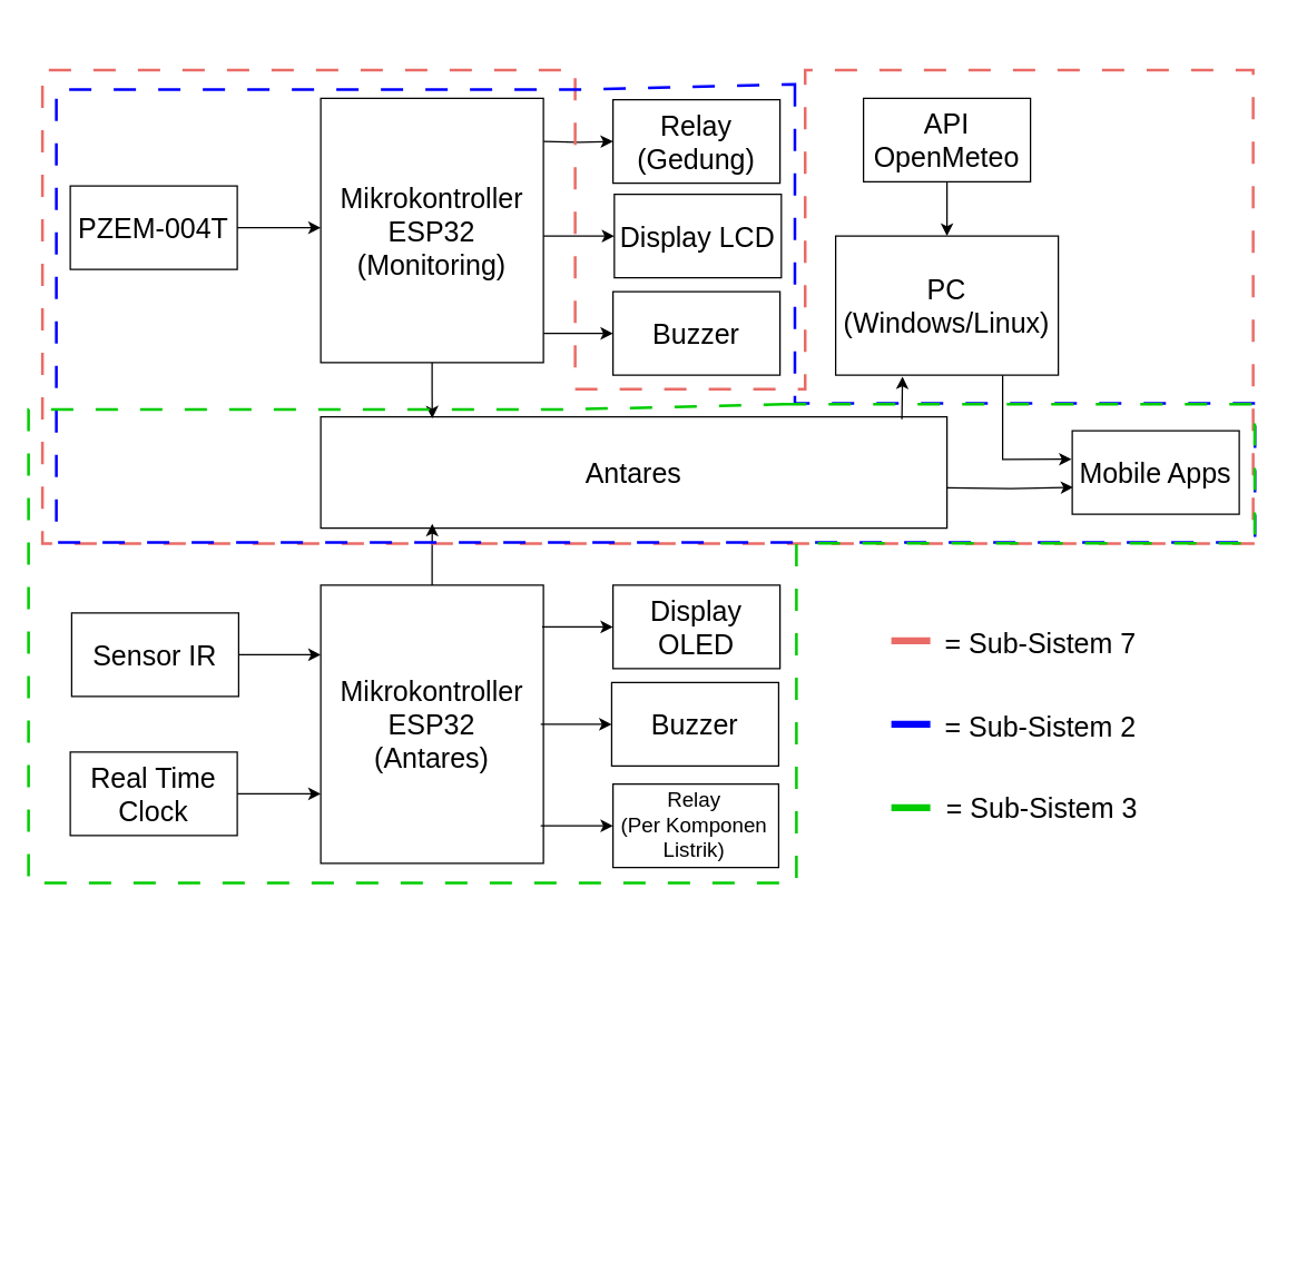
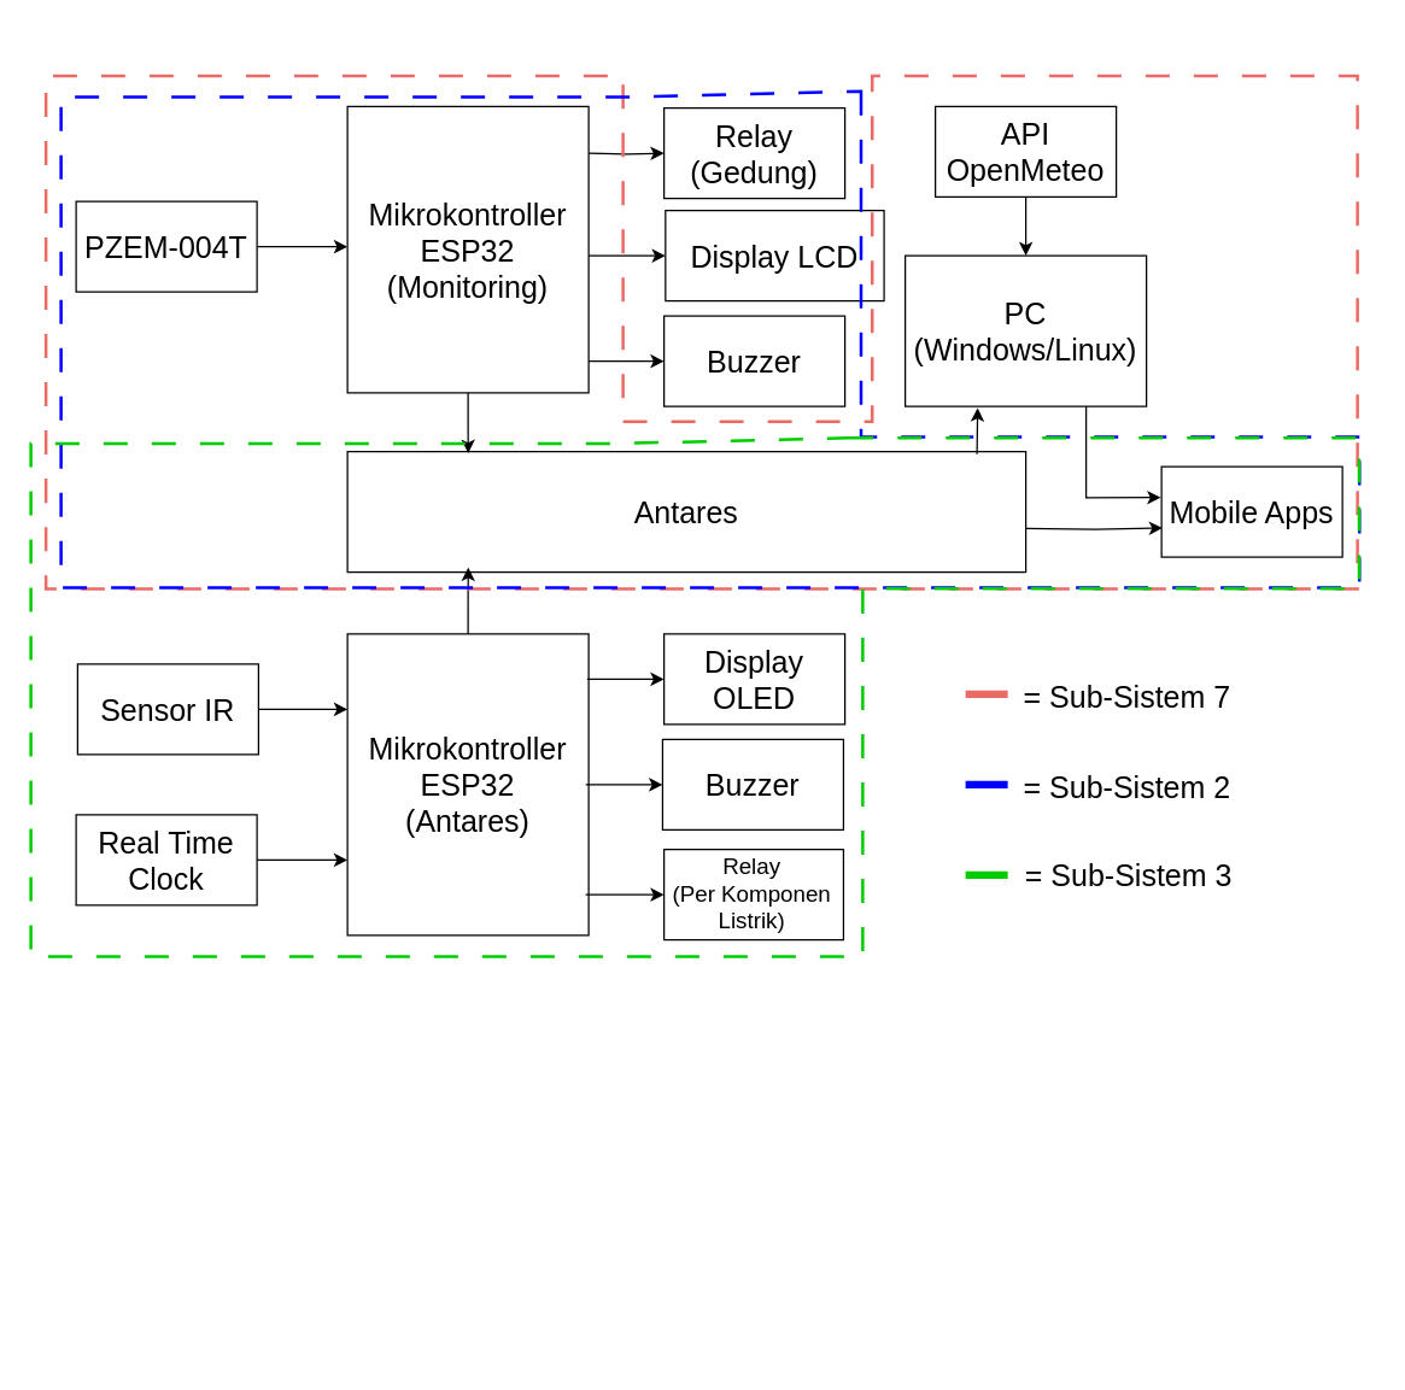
  <mxCell id="0" />
  <mxCell id="1" parent="0" />
  <mxCell id="2" value="" style="edgeStyle=orthogonalEdgeStyle;rounded=0;orthogonalLoop=1;jettySize=auto;html=1;fontSize=20;" edge="1" parent="1" source="3"><mxGeometry relative="1" as="geometry"><mxPoint x="230" y="163" as="targetPoint" /></mxGeometry></mxCell>
  <mxCell id="3" value="PZEM-004T" style="rounded=0;whiteSpace=wrap;html=1;fontSize=20;" vertex="1" parent="1"><mxGeometry x="50" y="133" width="120" height="60" as="geometry" /></mxCell>
  <mxCell id="4" style="edgeStyle=orthogonalEdgeStyle;rounded=0;orthogonalLoop=1;jettySize=auto;html=1;entryX=0;entryY=0.25;entryDx=0;entryDy=0;fontSize=20;" edge="1" parent="1" source="5" target="6"><mxGeometry relative="1" as="geometry" /></mxCell>
  <mxCell id="5" value="Sensor IR" style="rounded=0;whiteSpace=wrap;html=1;fontSize=20;" vertex="1" parent="1"><mxGeometry x="51" y="440" width="120" height="60" as="geometry" /></mxCell>
  <mxCell id="6" value="Mikrokontroller ESP32&lt;div&gt;(Antares)&lt;/div&gt;" style="rounded=0;whiteSpace=wrap;html=1;fontSize=20;" vertex="1" parent="1"><mxGeometry x="230" y="420" width="160" height="200" as="geometry" /></mxCell>
  <mxCell id="7" style="edgeStyle=orthogonalEdgeStyle;rounded=0;orthogonalLoop=1;jettySize=auto;html=1;entryX=0;entryY=0.75;entryDx=0;entryDy=0;fontSize=20;" edge="1" parent="1" source="8" target="6"><mxGeometry relative="1" as="geometry" /></mxCell>
  <mxCell id="8" value="Real Time Clock" style="rounded=0;whiteSpace=wrap;html=1;fontSize=20;" vertex="1" parent="1"><mxGeometry x="50" y="540" width="120" height="60" as="geometry" /></mxCell>
  <mxCell id="9" value="" style="edgeStyle=orthogonalEdgeStyle;rounded=0;orthogonalLoop=1;jettySize=auto;html=1;exitX=1;exitY=0.763;exitDx=0;exitDy=0;exitPerimeter=0;entryX=0.006;entryY=0.844;entryDx=0;entryDy=0;entryPerimeter=0;fontSize=20;" edge="1" parent="1"><mxGeometry relative="1" as="geometry"><mxPoint x="680" y="350.04" as="sourcePoint" /><mxPoint x="770.72" y="349.64" as="targetPoint" /></mxGeometry></mxCell>
  <mxCell id="10" value="Antares" style="whiteSpace=wrap;html=1;rounded=0;fontSize=20;" vertex="1" parent="1"><mxGeometry x="230" y="299" width="450" height="80" as="geometry" /></mxCell>
  <mxCell id="11" style="edgeStyle=orthogonalEdgeStyle;rounded=0;orthogonalLoop=1;jettySize=auto;html=1;exitX=0.75;exitY=1;exitDx=0;exitDy=0;entryX=-0.004;entryY=0.341;entryDx=0;entryDy=0;entryPerimeter=0;fontSize=20;" edge="1" parent="1" source="12" target="28"><mxGeometry relative="1" as="geometry" /></mxCell>
  <mxCell id="12" value="PC&lt;div&gt;(Windows/Linux)&lt;/div&gt;" style="rounded=0;whiteSpace=wrap;html=1;fontSize=20;" vertex="1" parent="1"><mxGeometry x="600" y="169" width="160" height="100" as="geometry" /></mxCell>
  <mxCell id="13" value="" style="edgeStyle=orthogonalEdgeStyle;rounded=0;orthogonalLoop=1;jettySize=auto;html=1;fontSize=20;" edge="1" parent="1" source="14" target="12"><mxGeometry relative="1" as="geometry" /></mxCell>
  <mxCell id="14" value="API OpenMeteo" style="rounded=0;whiteSpace=wrap;html=1;fontSize=20;" vertex="1" parent="1"><mxGeometry x="620" y="70" width="120" height="60" as="geometry" /></mxCell>
  <mxCell id="15" value="Buzzer" style="rounded=0;whiteSpace=wrap;html=1;fontSize=20;" vertex="1" parent="1"><mxGeometry x="440" y="209" width="120" height="60" as="geometry" /></mxCell>
  <mxCell id="16" style="edgeStyle=orthogonalEdgeStyle;rounded=0;orthogonalLoop=1;jettySize=auto;html=1;entryX=0.992;entryY=0.578;entryDx=0;entryDy=0;entryPerimeter=0;startArrow=classic;startFill=1;endArrow=none;endFill=0;fontSize=20;" edge="1" parent="1" source="15"><mxGeometry relative="1" as="geometry"><mxPoint x="389.04" y="238.98" as="targetPoint" /></mxGeometry></mxCell>
  <mxCell id="17" value="Relay&lt;br&gt;(Gedung)" style="rounded=0;whiteSpace=wrap;html=1;fontSize=20;" vertex="1" parent="1"><mxGeometry x="440" y="71" width="120" height="60" as="geometry" /></mxCell>
  <mxCell id="18" style="edgeStyle=orthogonalEdgeStyle;rounded=0;orthogonalLoop=1;jettySize=auto;html=1;entryX=0;entryY=0.5;entryDx=0;entryDy=0;fontSize=20;" edge="1" parent="1" target="17"><mxGeometry relative="1" as="geometry"><mxPoint x="390" y="101" as="sourcePoint" /></mxGeometry></mxCell>
  <mxCell id="19" value="Mikrokontroller ESP32&lt;div&gt;(Monitoring)&lt;/div&gt;" style="rounded=0;whiteSpace=wrap;html=1;fontSize=20;" vertex="1" parent="1"><mxGeometry x="230" y="70" width="160" height="190" as="geometry" /></mxCell>
- <mxCell id="20" value="Display LCD" style="rounded=0;whiteSpace=wrap;html=1;fontSize=20;" vertex="1" parent="1"><mxGeometry x="440.96" y="139" width="120" height="60" as="geometry" /></mxCell>
+ <mxCell id="20" value="Display LCD" style="rounded=0;whiteSpace=wrap;html=1;fontSize=20;" vertex="1" parent="1"><mxGeometry x="440.96" y="139" width="145" height="60" as="geometry" /></mxCell>
  <mxCell id="21" style="edgeStyle=orthogonalEdgeStyle;rounded=0;orthogonalLoop=1;jettySize=auto;html=1;entryX=0.992;entryY=0.578;entryDx=0;entryDy=0;entryPerimeter=0;startArrow=classic;startFill=1;endArrow=none;endFill=0;fontSize=20;" edge="1" parent="1" source="20"><mxGeometry relative="1" as="geometry"><mxPoint x="390" y="168.98" as="targetPoint" /></mxGeometry></mxCell>
  <mxCell id="22" value="Buzzer" style="rounded=0;whiteSpace=wrap;html=1;fontSize=20;" vertex="1" parent="1"><mxGeometry x="439.04" y="490" width="120" height="60" as="geometry" /></mxCell>
  <mxCell id="23" style="edgeStyle=orthogonalEdgeStyle;rounded=0;orthogonalLoop=1;jettySize=auto;html=1;entryX=0.992;entryY=0.578;entryDx=0;entryDy=0;entryPerimeter=0;startArrow=classic;startFill=1;endArrow=none;endFill=0;fontSize=20;" edge="1" parent="1" source="22"><mxGeometry relative="1" as="geometry"><mxPoint x="388.08" y="519.98" as="targetPoint" /></mxGeometry></mxCell>
  <mxCell id="24" value="" style="rounded=0;whiteSpace=wrap;html=1;fontSize=20;" vertex="1" parent="1"><mxGeometry x="440" y="563" width="119.04" height="60" as="geometry" /></mxCell>
  <mxCell id="25" style="edgeStyle=orthogonalEdgeStyle;rounded=0;orthogonalLoop=1;jettySize=auto;html=1;entryX=0.992;entryY=0.578;entryDx=0;entryDy=0;entryPerimeter=0;startArrow=classic;startFill=1;endArrow=none;endFill=0;fontSize=20;" edge="1" parent="1" source="24"><mxGeometry relative="1" as="geometry"><mxPoint x="388.04" y="593" as="targetPoint" /></mxGeometry></mxCell>
  <mxCell id="26" value="Display OLED" style="rounded=0;whiteSpace=wrap;html=1;fontSize=20;" vertex="1" parent="1"><mxGeometry x="440" y="420" width="120" height="60" as="geometry" /></mxCell>
  <mxCell id="27" style="edgeStyle=orthogonalEdgeStyle;rounded=0;orthogonalLoop=1;jettySize=auto;html=1;entryX=0.992;entryY=0.578;entryDx=0;entryDy=0;entryPerimeter=0;startArrow=classic;startFill=1;endArrow=none;endFill=0;fontSize=20;" edge="1" parent="1" source="26"><mxGeometry relative="1" as="geometry"><mxPoint x="389.04" y="449.98" as="targetPoint" /></mxGeometry></mxCell>
  <mxCell id="28" value="Mobile Apps" style="rounded=0;whiteSpace=wrap;html=1;fontSize=20;" vertex="1" parent="1"><mxGeometry x="770" y="309" width="120" height="60" as="geometry" /></mxCell>
  <mxCell id="29" style="edgeStyle=orthogonalEdgeStyle;rounded=0;orthogonalLoop=1;jettySize=auto;html=1;entryX=0.928;entryY=0.021;entryDx=0;entryDy=0;entryPerimeter=0;startArrow=classic;startFill=1;endArrow=none;endFill=0;fontSize=20;" edge="1" parent="1" target="10"><mxGeometry relative="1" as="geometry"><mxPoint x="390" y="230" as="targetPoint" /><mxPoint x="648" y="270" as="sourcePoint" /></mxGeometry></mxCell>
  <mxCell id="30" style="edgeStyle=orthogonalEdgeStyle;rounded=0;orthogonalLoop=1;jettySize=auto;html=1;entryX=0.178;entryY=0.013;entryDx=0;entryDy=0;entryPerimeter=0;fontSize=20;" edge="1" parent="1" source="19" target="10"><mxGeometry relative="1" as="geometry" /></mxCell>
  <mxCell id="31" style="edgeStyle=orthogonalEdgeStyle;rounded=0;orthogonalLoop=1;jettySize=auto;html=1;entryX=0.178;entryY=0.961;entryDx=0;entryDy=0;entryPerimeter=0;fontSize=20;" edge="1" parent="1" source="6" target="10"><mxGeometry relative="1" as="geometry" /></mxCell>
  <mxCell id="32" value="" style="shape=stencil(UzV2TkpMzk4vyi/NS1E1dlU1cFQ1MgAhY+eCxJIMFCGYRG5+WSqQVaFq7KJqBBI0AvIqUXiqRm5YteZk5iFpNaWeXhOSNBsaUFO3KUm6SdObnJNfnIpF3tgZKIIUQ2A+elQCAA==);whiteSpace=wrap;html=1;" vertex="1" parent="1"><mxGeometry x="40" y="640" width="120" height="120" as="geometry" /></mxCell>
  <mxCell id="33" value="" style="shape=stencil(tVTbcoMgEP0aHpNRmX5Aa9sf6EOeiW4qEwQHiNa/7yI6DUZM6rQzPrBn5Zy9sYTmpmINkCyRrAZCX0mWiQ8PZYhWHkqTxNvdzGamgcJ6sGWas6MYbxqr1Rk6XtqRg8sKNLfOS99I8oz/uI/mhZISSbiSJvBc+ZGMcYl3ky9PNsr3gdUgfw0WdID+JCY7j5DsfaNQ+piQ2SCUbhKCDRntn8LiTfY9sQKkcy4K0hyRWCNpfmTF+VOriywXw9RuhtZ7Ox+8+WAuBhSRpflJaViJp2FuaG8ck7tWLdwJd7khE4HgMkpQ/Z6g+1uC1eGNEOxQ9cXsma4Pw4v/T76HSlwI5R5H9GUgHukyTgcXwq+v2GBF5ge3qe1xAS6RsrLEg1U+hxJO7CLszv8/W4nhRXx1usfjGcb8w6K0THh4vS5D2C6Gm1yuQ/bAsP4H4Bs=);whiteSpace=wrap;html=1;" vertex="1" parent="1"><mxGeometry x="40" y="780" width="120" height="120" as="geometry" /></mxCell>
  <mxCell id="34" value="" style="verticalLabelPosition=bottom;verticalAlign=top;html=1;shape=mxgraph.basic.polygon;polyCoords=[[0.44,0.7],[0.63,0.7],[0.63,0.08],[1,0.08],[1,1],[0,1],[0,0.08],[0.44,0.08]];polyline=0;fillColor=none;dashed=1;dashPattern=8 8;strokeWidth=2;strokeColor=#EA6B66;fontSize=20;" vertex="1" parent="1"><mxGeometry x="30" y="20" width="870" height="370" as="geometry" /></mxCell>
  <mxCell id="35" value="" style="verticalLabelPosition=bottom;verticalAlign=top;html=1;shape=mxgraph.basic.polygon;polyCoords=[[0.61,0.07],[0.61,0.48],[0.61,0.69],[0.99,0.69],[0.99,0.96],[0,0.96],[0,0.08],[0.44,0.08]];polyline=0;fillColor=none;dashed=1;dashPattern=8 8;strokeWidth=2;strokeColor=#0000FF;" vertex="1" parent="1"><mxGeometry x="40" y="34" width="870" height="370" as="geometry" /></mxCell>
  <mxCell id="36" value="" style="verticalLabelPosition=bottom;verticalAlign=top;html=1;shape=mxgraph.basic.polygon;polyCoords=[[0.61,0.07],[0.99,0.07],[0.99,0.34],[0.62,0.34],[0.62,1],[0,1],[0,0.08],[0.44,0.08]];polyline=0;fillColor=none;dashed=1;dashPattern=8 8;strokeWidth=2;strokeColor=#00CC00;" vertex="1" parent="1"><mxGeometry x="20" y="264" width="890" height="370" as="geometry" /></mxCell>
  <mxCell id="37" value="" style="endArrow=none;html=1;rounded=0;strokeWidth=5;strokeColor=#0000FF;fontSize=20;" edge="1" parent="1"><mxGeometry width="50" height="50" relative="1" as="geometry"><mxPoint x="640" y="520" as="sourcePoint" /><mxPoint x="668" y="520" as="targetPoint" /></mxGeometry></mxCell>
  <mxCell id="38" value="" style="endArrow=none;html=1;rounded=0;strokeWidth=5;strokeColor=#00CC00;fontSize=20;" edge="1" parent="1"><mxGeometry width="50" height="50" relative="1" as="geometry"><mxPoint x="640" y="580" as="sourcePoint" /><mxPoint x="668" y="580" as="targetPoint" /></mxGeometry></mxCell>
  <mxCell id="39" value="" style="endArrow=none;html=1;rounded=0;strokeWidth=5;strokeColor=#EA6B66;fontSize=20;" edge="1" parent="1"><mxGeometry width="50" height="50" relative="1" as="geometry"><mxPoint x="640" y="460" as="sourcePoint" /><mxPoint x="668" y="460" as="targetPoint" /></mxGeometry></mxCell>
  <mxCell id="40" value="&lt;font&gt;= Sub-Sistem 7&lt;/font&gt;" style="text;html=1;align=center;verticalAlign=middle;resizable=0;points=[];autosize=1;strokeColor=none;fillColor=none;fontSize=20;" vertex="1" parent="1"><mxGeometry x="667" y="441" width="160" height="40" as="geometry" /></mxCell>
  <mxCell id="41" value="&lt;font&gt;= Sub-Sistem 2&lt;/font&gt;" style="text;html=1;align=center;verticalAlign=middle;resizable=0;points=[];autosize=1;strokeColor=none;fillColor=none;fontSize=20;" vertex="1" parent="1"><mxGeometry x="667" y="501" width="160" height="40" as="geometry" /></mxCell>
  <mxCell id="42" value="&lt;font&gt;= Sub-Sistem 3&lt;/font&gt;" style="text;html=1;align=center;verticalAlign=middle;resizable=0;points=[];autosize=1;strokeColor=none;fillColor=none;fontSize=20;" vertex="1" parent="1"><mxGeometry x="668" y="560" width="160" height="40" as="geometry" /></mxCell>
  <mxCell id="43" value="&lt;font style=&quot;font-size: 15px;&quot;&gt;Relay&lt;/font&gt;&lt;div&gt;&lt;font style=&quot;font-size: 15px;&quot;&gt;(Per Komponen&lt;br&gt;Listrik)&lt;/font&gt;&lt;/div&gt;" style="text;html=1;align=center;verticalAlign=middle;resizable=0;points=[];autosize=1;strokeColor=none;fillColor=none;" vertex="1" parent="1"><mxGeometry x="433" y="557" width="130" height="70" as="geometry" /></mxCell>
